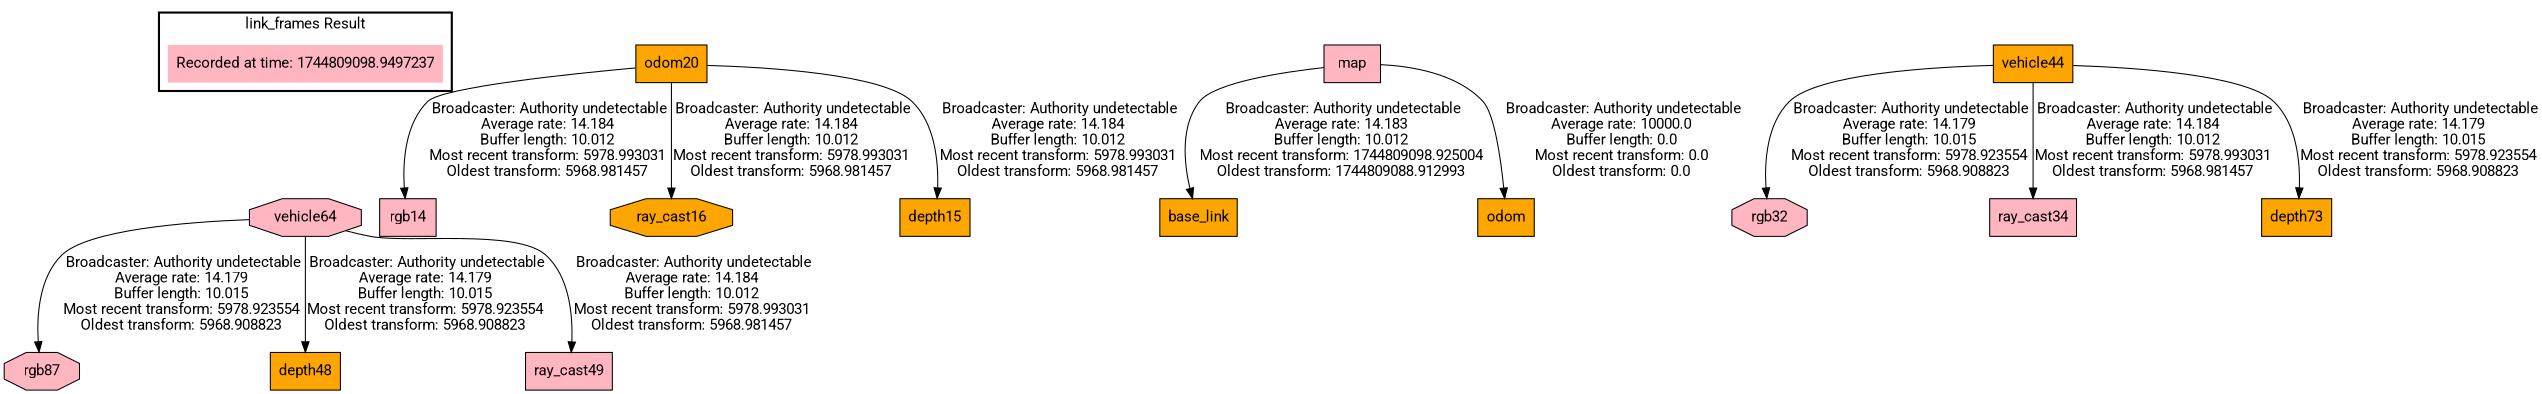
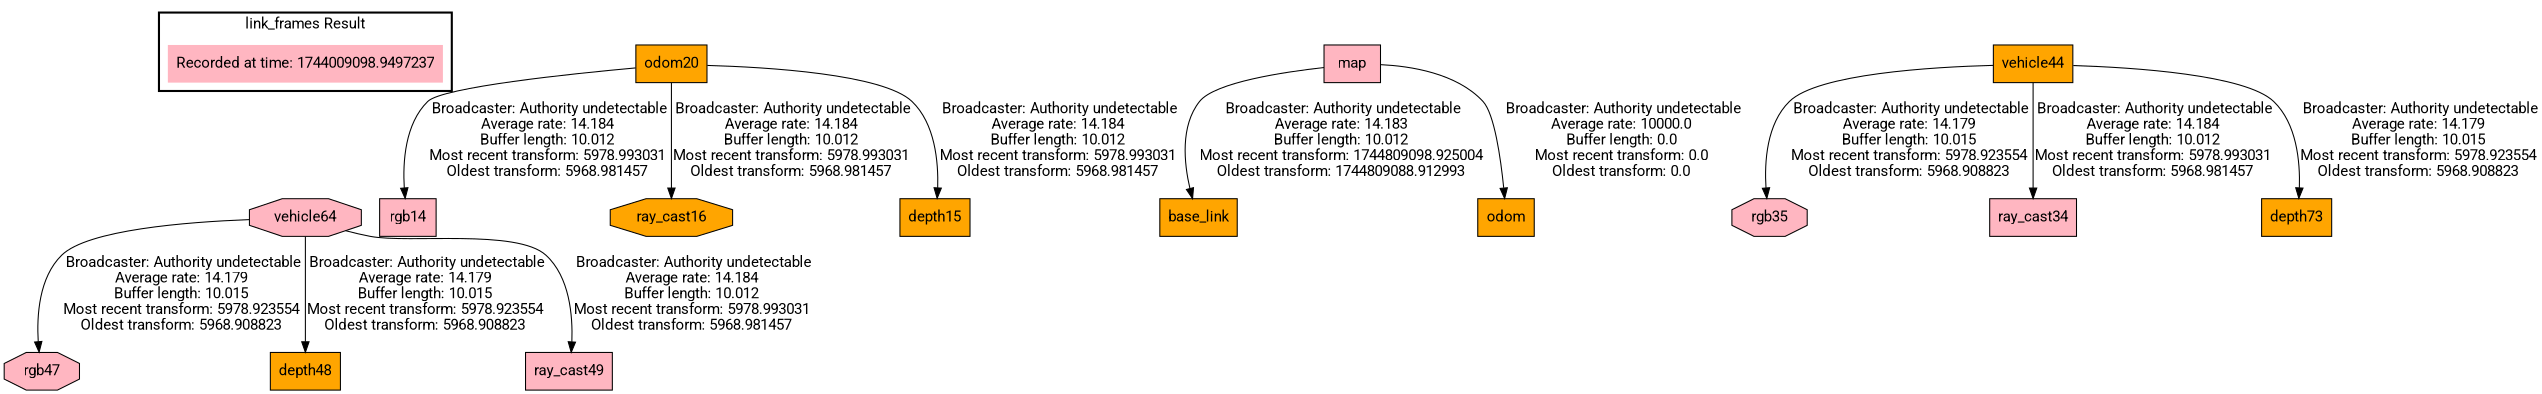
  digraph {
    fontname=Roboto
    node [fillcolor=lightpink fontname=Roboto shape=box style=filled]
    edge [fontname=Roboto]
-   "Recorded at time: 1744809098.9497237" [shape=plaintext]
+   "Recorded at time: 1744809098.9497237" [shape=plaintext label="Recorded at time: 1744009098.9497237"]
    vehicle64 [shape=octagon]
    n3 [fillcolor=orange label=odom20]
    rgb14
    ray_cast16 [fillcolor=orange shape=octagon]
    depth15 [fillcolor=orange]
    base_link [fillcolor=orange]
    map
    odom [fillcolor=orange]
    vehicle44 [fillcolor=orange]
-   rgb32 [shape=octagon]
+   rgb32 [shape=octagon label=rgb35]
    ray_cast34
    n13 [fillcolor=orange label=depth73]
-   rgb47 [shape=octagon label=rgb87]
+   rgb47 [shape=octagon]
    depth48 [fillcolor=orange]
    ray_cast49
    subgraph cluster_1 {
      color=black
      label="link_frames Result"
      style=bold
      "Recorded at time: 1744809098.9497237"
    }
    "Recorded at time: 1744809098.9497237" -> vehicle64 [style=invis]
    vehicle64 -> rgb47 [label=" Broadcaster: Authority undetectable\nAverage rate: 14.179\nBuffer length: 10.015\nMost recent transform: 5978.923554\nOldest transform: 5968.908823\n"]
    vehicle64 -> depth48 [label=" Broadcaster: Authority undetectable\nAverage rate: 14.179\nBuffer length: 10.015\nMost recent transform: 5978.923554\nOldest transform: 5968.908823\n"]
    vehicle64 -> ray_cast49 [label=" Broadcaster: Authority undetectable\nAverage rate: 14.184\nBuffer length: 10.012\nMost recent transform: 5978.993031\nOldest transform: 5968.981457\n"]
    n3 -> rgb14 [label=" Broadcaster: Authority undetectable\nAverage rate: 14.184\nBuffer length: 10.012\nMost recent transform: 5978.993031\nOldest transform: 5968.981457\n"]
    n3 -> ray_cast16 [label=" Broadcaster: Authority undetectable\nAverage rate: 14.184\nBuffer length: 10.012\nMost recent transform: 5978.993031\nOldest transform: 5968.981457\n"]
    n3 -> depth15 [label=" Broadcaster: Authority undetectable\nAverage rate: 14.184\nBuffer length: 10.012\nMost recent transform: 5978.993031\nOldest transform: 5968.981457\n"]
    map -> base_link [label=" Broadcaster: Authority undetectable\nAverage rate: 14.183\nBuffer length: 10.012\nMost recent transform: 1744809098.925004\nOldest transform: 1744809088.912993\n"]
    map -> odom [label=" Broadcaster: Authority undetectable\nAverage rate: 10000.0\nBuffer length: 0.0\nMost recent transform: 0.0\nOldest transform: 0.0\n"]
    vehicle44 -> rgb32 [label=" Broadcaster: Authority undetectable\nAverage rate: 14.179\nBuffer length: 10.015\nMost recent transform: 5978.923554\nOldest transform: 5968.908823\n"]
    vehicle44 -> ray_cast34 [label=" Broadcaster: Authority undetectable\nAverage rate: 14.184\nBuffer length: 10.012\nMost recent transform: 5978.993031\nOldest transform: 5968.981457\n"]
    vehicle44 -> n13 [label=" Broadcaster: Authority undetectable\nAverage rate: 14.179\nBuffer length: 10.015\nMost recent transform: 5978.923554\nOldest transform: 5968.908823\n"]
  }
